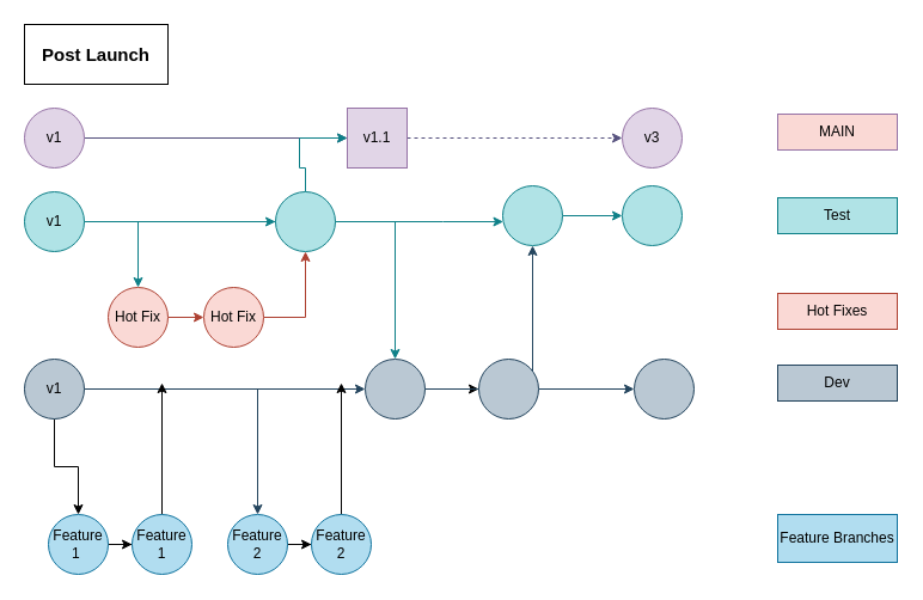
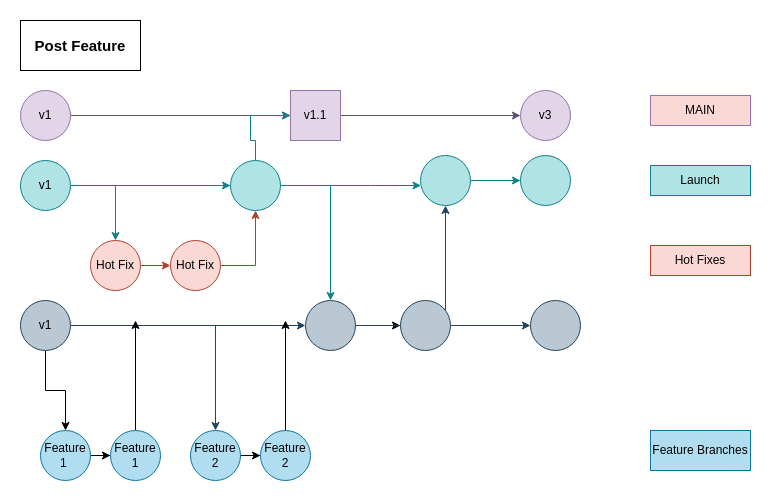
  <mxCell id="0" />
  <mxCell id="1" parent="0" />
  <mxCell id="2" value="" style="edgeStyle=orthogonalEdgeStyle;rounded=1;orthogonalLoop=1;jettySize=auto;html=1;fontFamily=Helvetica;fontSize=12;fontColor=default;fillColor=#d0cee2;strokeColor=#56517e;" parent="1" source="3" target="5" edge="1"><mxGeometry relative="1" as="geometry" /></mxCell>
  <mxCell id="3" value="v1" style="ellipse;whiteSpace=wrap;html=1;fillColor=#e1d5e7;strokeColor=#9673a6;" parent="1" vertex="1"><mxGeometry x="20" y="90" width="50" height="50" as="geometry" /></mxCell>
- <mxCell id="4" value="" style="edgeStyle=orthogonalEdgeStyle;rounded=1;orthogonalLoop=1;jettySize=auto;html=1;fontFamily=Helvetica;fontSize=12;fontColor=default;fillColor=#d0cee2;strokeColor=#56517e;dashed=1;" parent="1" source="5" target="6" edge="1"><mxGeometry relative="1" as="geometry" /></mxCell>
+ <mxCell id="4" value="" style="edgeStyle=orthogonalEdgeStyle;rounded=1;orthogonalLoop=1;jettySize=auto;html=1;fontFamily=Helvetica;fontSize=12;fontColor=default;fillColor=#d0cee2;strokeColor=#56517e;" parent="1" source="5" target="6" edge="1"><mxGeometry relative="1" as="geometry" /></mxCell>
  <mxCell id="5" value="v1.1" style="whiteSpace=wrap;html=1;fillColor=#e1d5e7;strokeColor=#9673a6;rounded=0;" parent="1" vertex="1"><mxGeometry x="290" y="90" width="50" height="50" as="geometry" /></mxCell>
  <mxCell id="6" value="v3" style="ellipse;whiteSpace=wrap;html=1;fillColor=#e1d5e7;strokeColor=#9673a6;" parent="1" vertex="1"><mxGeometry x="520" y="90" width="50" height="50" as="geometry" /></mxCell>
  <mxCell id="7" value="MAIN" style="rounded=0;whiteSpace=wrap;html=1;strokeColor=#9673a6;fontFamily=Helvetica;fontSize=12;fontColor=default;fillColor=#fad9d5;" parent="1" vertex="1"><mxGeometry x="650" y="95" width="100" height="30" as="geometry" /></mxCell>
  <mxCell id="8" value="" style="edgeStyle=orthogonalEdgeStyle;rounded=0;orthogonalLoop=1;jettySize=auto;html=1;fontFamily=Helvetica;fontSize=12;fontColor=default;" parent="1" source="9" target="22" edge="1"><mxGeometry relative="1" as="geometry" /></mxCell>
  <mxCell id="9" value="Feature 1&amp;nbsp;" style="ellipse;whiteSpace=wrap;html=1;fillColor=#b1ddf0;strokeColor=#10739e;" parent="1" vertex="1"><mxGeometry x="40" y="430" width="50" height="50" as="geometry" /></mxCell>
  <mxCell id="10" value="" style="edgeStyle=orthogonalEdgeStyle;rounded=0;orthogonalLoop=1;jettySize=auto;html=1;fontFamily=Helvetica;fontSize=12;fontColor=default;" parent="1" source="13" target="9" edge="1"><mxGeometry relative="1" as="geometry" /></mxCell>
  <mxCell id="11" style="edgeStyle=orthogonalEdgeStyle;rounded=0;orthogonalLoop=1;jettySize=auto;html=1;entryX=0;entryY=0.5;entryDx=0;entryDy=0;fontFamily=Helvetica;fontSize=12;fontColor=default;fillColor=#bac8d3;strokeColor=#23445d;" parent="1" source="13" target="16" edge="1"><mxGeometry relative="1" as="geometry" /></mxCell>
  <mxCell id="12" style="edgeStyle=orthogonalEdgeStyle;rounded=0;orthogonalLoop=1;jettySize=auto;html=1;entryX=0.5;entryY=0;entryDx=0;entryDy=0;fontFamily=Helvetica;fontSize=12;fontColor=default;fillColor=#bac8d3;strokeColor=#23445d;" parent="1" source="13" target="24" edge="1"><mxGeometry relative="1" as="geometry" /></mxCell>
  <mxCell id="13" value="v1" style="ellipse;whiteSpace=wrap;html=1;fillColor=#bac8d3;strokeColor=#23445d;" parent="1" vertex="1"><mxGeometry x="20" y="300" width="50" height="50" as="geometry" /></mxCell>
  <mxCell id="14" value="" style="edgeStyle=orthogonalEdgeStyle;rounded=0;orthogonalLoop=1;jettySize=auto;html=1;fontFamily=Helvetica;fontSize=12;fontColor=default;" parent="1" source="16" target="19" edge="1"><mxGeometry relative="1" as="geometry" /></mxCell>
  <mxCell id="15" style="edgeStyle=orthogonalEdgeStyle;rounded=0;orthogonalLoop=1;jettySize=auto;html=1;entryX=0.5;entryY=1;entryDx=0;entryDy=0;fontFamily=Helvetica;fontSize=12;fontColor=default;fillColor=#bac8d3;strokeColor=#23445d;" parent="1" source="16" target="34" edge="1"><mxGeometry relative="1" as="geometry" /></mxCell>
  <mxCell id="16" value="" style="ellipse;whiteSpace=wrap;html=1;fillColor=#bac8d3;strokeColor=#23445d;" parent="1" vertex="1"><mxGeometry x="305" y="300" width="50" height="50" as="geometry" /></mxCell>
- <mxCell id="17" value="Dev" style="rounded=0;whiteSpace=wrap;html=1;strokeColor=#23445d;fontFamily=Helvetica;fontSize=12;fillColor=#bac8d3;" parent="1" vertex="1"><mxGeometry x="650" y="305" width="100" height="30" as="geometry" /></mxCell>
  <mxCell id="18" value="" style="edgeStyle=orthogonalEdgeStyle;rounded=0;orthogonalLoop=1;jettySize=auto;html=1;fontFamily=Helvetica;fontSize=12;fontColor=default;fillColor=#bac8d3;strokeColor=#23445d;" parent="1" source="19" target="20" edge="1"><mxGeometry relative="1" as="geometry" /></mxCell>
  <mxCell id="19" value="" style="ellipse;whiteSpace=wrap;html=1;fillColor=#bac8d3;strokeColor=#23445d;" parent="1" vertex="1"><mxGeometry x="400" y="300" width="50" height="50" as="geometry" /></mxCell>
  <mxCell id="20" value="" style="ellipse;whiteSpace=wrap;html=1;fillColor=#bac8d3;strokeColor=#23445d;" parent="1" vertex="1"><mxGeometry x="530" y="300" width="50" height="50" as="geometry" /></mxCell>
  <mxCell id="21" style="edgeStyle=orthogonalEdgeStyle;rounded=0;orthogonalLoop=1;jettySize=auto;html=1;fontFamily=Helvetica;fontSize=12;fontColor=default;" parent="1" source="22" edge="1"><mxGeometry relative="1" as="geometry"><mxPoint x="135" y="320" as="targetPoint" /></mxGeometry></mxCell>
  <mxCell id="22" value="Feature 1" style="ellipse;whiteSpace=wrap;html=1;fillColor=#b1ddf0;strokeColor=#10739e;" parent="1" vertex="1"><mxGeometry x="110" y="430" width="50" height="50" as="geometry" /></mxCell>
  <mxCell id="23" value="" style="edgeStyle=orthogonalEdgeStyle;rounded=0;orthogonalLoop=1;jettySize=auto;html=1;fontFamily=Helvetica;fontSize=12;fontColor=default;" parent="1" source="24" target="26" edge="1"><mxGeometry relative="1" as="geometry" /></mxCell>
  <mxCell id="24" value="Feature 2" style="ellipse;whiteSpace=wrap;html=1;fillColor=#b1ddf0;strokeColor=#10739e;" parent="1" vertex="1"><mxGeometry x="190" y="430" width="50" height="50" as="geometry" /></mxCell>
  <mxCell id="25" style="edgeStyle=orthogonalEdgeStyle;rounded=0;orthogonalLoop=1;jettySize=auto;html=1;fontFamily=Helvetica;fontSize=12;fontColor=default;" parent="1" source="26" edge="1"><mxGeometry relative="1" as="geometry"><mxPoint x="285" y="320" as="targetPoint" /></mxGeometry></mxCell>
  <mxCell id="26" value="Feature 2" style="ellipse;whiteSpace=wrap;html=1;fillColor=#b1ddf0;strokeColor=#10739e;" parent="1" vertex="1"><mxGeometry x="260" y="430" width="50" height="50" as="geometry" /></mxCell>
  <mxCell id="27" value="Feature Branches" style="rounded=0;whiteSpace=wrap;html=1;strokeColor=#10739e;fontFamily=Helvetica;fontSize=12;fillColor=#b1ddf0;" parent="1" vertex="1"><mxGeometry x="650" y="430" width="100" height="40" as="geometry" /></mxCell>
- <mxCell id="28" value="&lt;b&gt;&lt;font style=&quot;font-size: 15px;&quot;&gt;Post Launch&lt;/font&gt;&lt;/b&gt;" style="rounded=0;whiteSpace=wrap;html=1;fontFamily=Helvetica;fontSize=12;" parent="1" vertex="1"><mxGeometry x="20" y="20" width="120" height="50" as="geometry" /></mxCell>
+ <mxCell id="28" value="&lt;b&gt;&lt;font style=&quot;font-size: 15px;&quot;&gt;Post Feature&lt;/font&gt;&lt;/b&gt;" style="rounded=0;whiteSpace=wrap;html=1;fontFamily=Helvetica;fontSize=12;" parent="1" vertex="1"><mxGeometry x="20" y="20" width="120" height="50" as="geometry" /></mxCell>
  <mxCell id="29" style="edgeStyle=orthogonalEdgeStyle;rounded=0;orthogonalLoop=1;jettySize=auto;html=1;fontFamily=Helvetica;fontSize=12;fontColor=default;fillColor=#b0e3e6;strokeColor=#0e8088;" parent="1" source="32" target="34" edge="1"><mxGeometry relative="1" as="geometry"><Array as="points"><mxPoint x="370" y="185" /><mxPoint x="370" y="185" /></Array></mxGeometry></mxCell>
  <mxCell id="30" style="edgeStyle=orthogonalEdgeStyle;rounded=0;orthogonalLoop=1;jettySize=auto;html=1;entryX=0.5;entryY=0;entryDx=0;entryDy=0;fontFamily=Helvetica;fontSize=12;fontColor=default;fillColor=#b0e3e6;strokeColor=#0e8088;" parent="1" source="32" target="39" edge="1"><mxGeometry relative="1" as="geometry" /></mxCell>
  <mxCell id="31" value="" style="edgeStyle=orthogonalEdgeStyle;rounded=0;orthogonalLoop=1;jettySize=auto;html=1;fontFamily=Helvetica;fontSize=12;fontColor=default;fillColor=#b0e3e6;strokeColor=#0e8088;" parent="1" source="32" target="44" edge="1"><mxGeometry relative="1" as="geometry" /></mxCell>
  <mxCell id="32" value="v1" style="ellipse;whiteSpace=wrap;html=1;fillColor=#b0e3e6;strokeColor=#0e8088;" parent="1" vertex="1"><mxGeometry x="20" y="160" width="50" height="50" as="geometry" /></mxCell>
  <mxCell id="33" style="edgeStyle=orthogonalEdgeStyle;rounded=0;orthogonalLoop=1;jettySize=auto;html=1;exitX=1;exitY=0.5;exitDx=0;exitDy=0;fontFamily=Helvetica;fontSize=12;fontColor=default;fillColor=#b0e3e6;strokeColor=#0e8088;" parent="1" source="34" target="35" edge="1"><mxGeometry relative="1" as="geometry" /></mxCell>
  <mxCell id="34" value="" style="ellipse;whiteSpace=wrap;html=1;fillColor=#b0e3e6;strokeColor=#0e8088;" parent="1" vertex="1"><mxGeometry x="420" y="155" width="50" height="50" as="geometry" /></mxCell>
  <mxCell id="35" value="" style="ellipse;whiteSpace=wrap;html=1;fillColor=#b0e3e6;strokeColor=#0e8088;" parent="1" vertex="1"><mxGeometry x="520" y="155" width="50" height="50" as="geometry" /></mxCell>
- <mxCell id="36" value="Test" style="rounded=0;whiteSpace=wrap;html=1;strokeColor=#0e8088;fontFamily=Helvetica;fontSize=12;fillColor=#b0e3e6;" parent="1" vertex="1"><mxGeometry x="650" y="165" width="100" height="30" as="geometry" /></mxCell>
+ <mxCell id="36" value="Launch" style="rounded=0;whiteSpace=wrap;html=1;strokeColor=#0e8088;fontFamily=Helvetica;fontSize=12;fillColor=#b0e3e6;" parent="1" vertex="1"><mxGeometry x="650" y="165" width="100" height="30" as="geometry" /></mxCell>
  <mxCell id="37" value="Hot Fixes" style="rounded=0;whiteSpace=wrap;html=1;strokeColor=#ae4132;fontFamily=Helvetica;fontSize=12;fillColor=#fad9d5;" parent="1" vertex="1"><mxGeometry x="650" y="245" width="100" height="30" as="geometry" /></mxCell>
  <mxCell id="38" value="" style="edgeStyle=orthogonalEdgeStyle;rounded=0;orthogonalLoop=1;jettySize=auto;html=1;fontFamily=Helvetica;fontSize=12;fontColor=default;fillColor=#fad9d5;strokeColor=#ae4132;" parent="1" source="39" target="41" edge="1"><mxGeometry relative="1" as="geometry" /></mxCell>
  <mxCell id="39" value="Hot Fix" style="ellipse;whiteSpace=wrap;html=1;fillColor=#fad9d5;strokeColor=#ae4132;" parent="1" vertex="1"><mxGeometry x="90" y="240" width="50" height="50" as="geometry" /></mxCell>
  <mxCell id="40" style="edgeStyle=orthogonalEdgeStyle;rounded=0;orthogonalLoop=1;jettySize=auto;html=1;fontFamily=Helvetica;fontSize=12;fontColor=default;fillColor=#fad9d5;strokeColor=#ae4132;" parent="1" source="41" target="44" edge="1"><mxGeometry relative="1" as="geometry" /></mxCell>
  <mxCell id="41" value="Hot Fix" style="ellipse;whiteSpace=wrap;html=1;fillColor=#fad9d5;strokeColor=#ae4132;" parent="1" vertex="1"><mxGeometry x="170" y="240" width="50" height="50" as="geometry" /></mxCell>
  <mxCell id="42" style="edgeStyle=orthogonalEdgeStyle;rounded=0;orthogonalLoop=1;jettySize=auto;html=1;fontFamily=Helvetica;fontSize=12;fontColor=default;fillColor=#b0e3e6;strokeColor=#0e8088;" parent="1" source="44" target="5" edge="1"><mxGeometry relative="1" as="geometry"><mxPoint x="255" y="120" as="targetPoint" /><Array as="points"><mxPoint x="255" y="140" /><mxPoint x="250" y="140" /><mxPoint x="250" y="115" /></Array></mxGeometry></mxCell>
  <mxCell id="43" style="edgeStyle=orthogonalEdgeStyle;rounded=0;orthogonalLoop=1;jettySize=auto;html=1;fontFamily=Helvetica;fontSize=12;fontColor=default;fillColor=#b0e3e6;strokeColor=#0e8088;" parent="1" source="44" target="16" edge="1"><mxGeometry relative="1" as="geometry" /></mxCell>
  <mxCell id="44" value="" style="ellipse;whiteSpace=wrap;html=1;fillColor=#b0e3e6;strokeColor=#0e8088;" parent="1" vertex="1"><mxGeometry x="230" y="160" width="50" height="50" as="geometry" /></mxCell>
